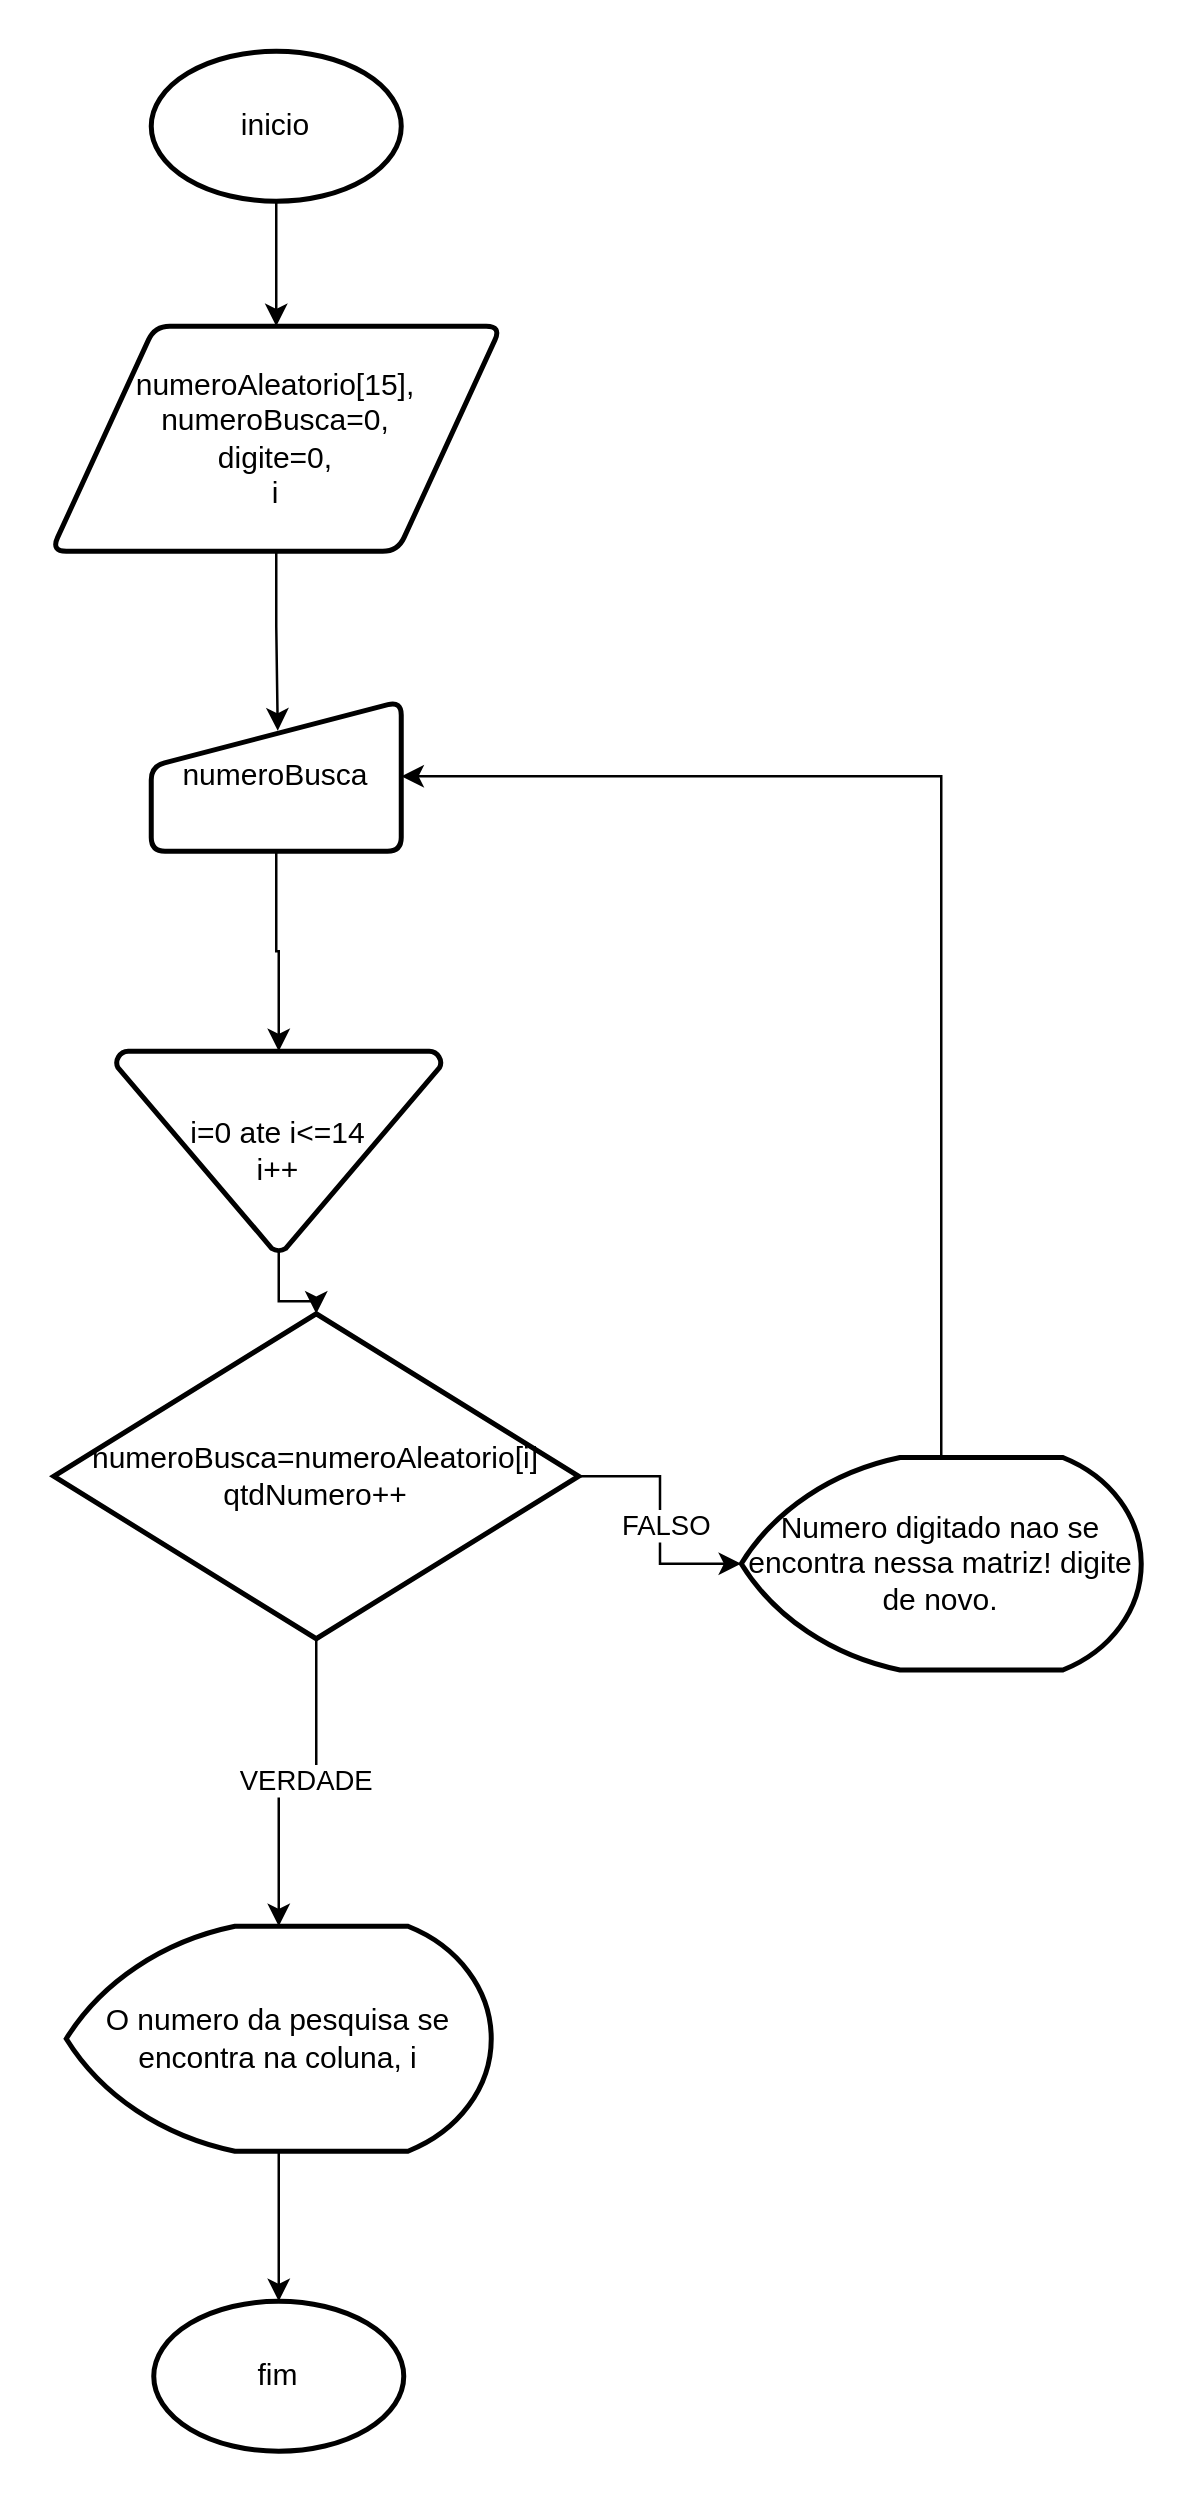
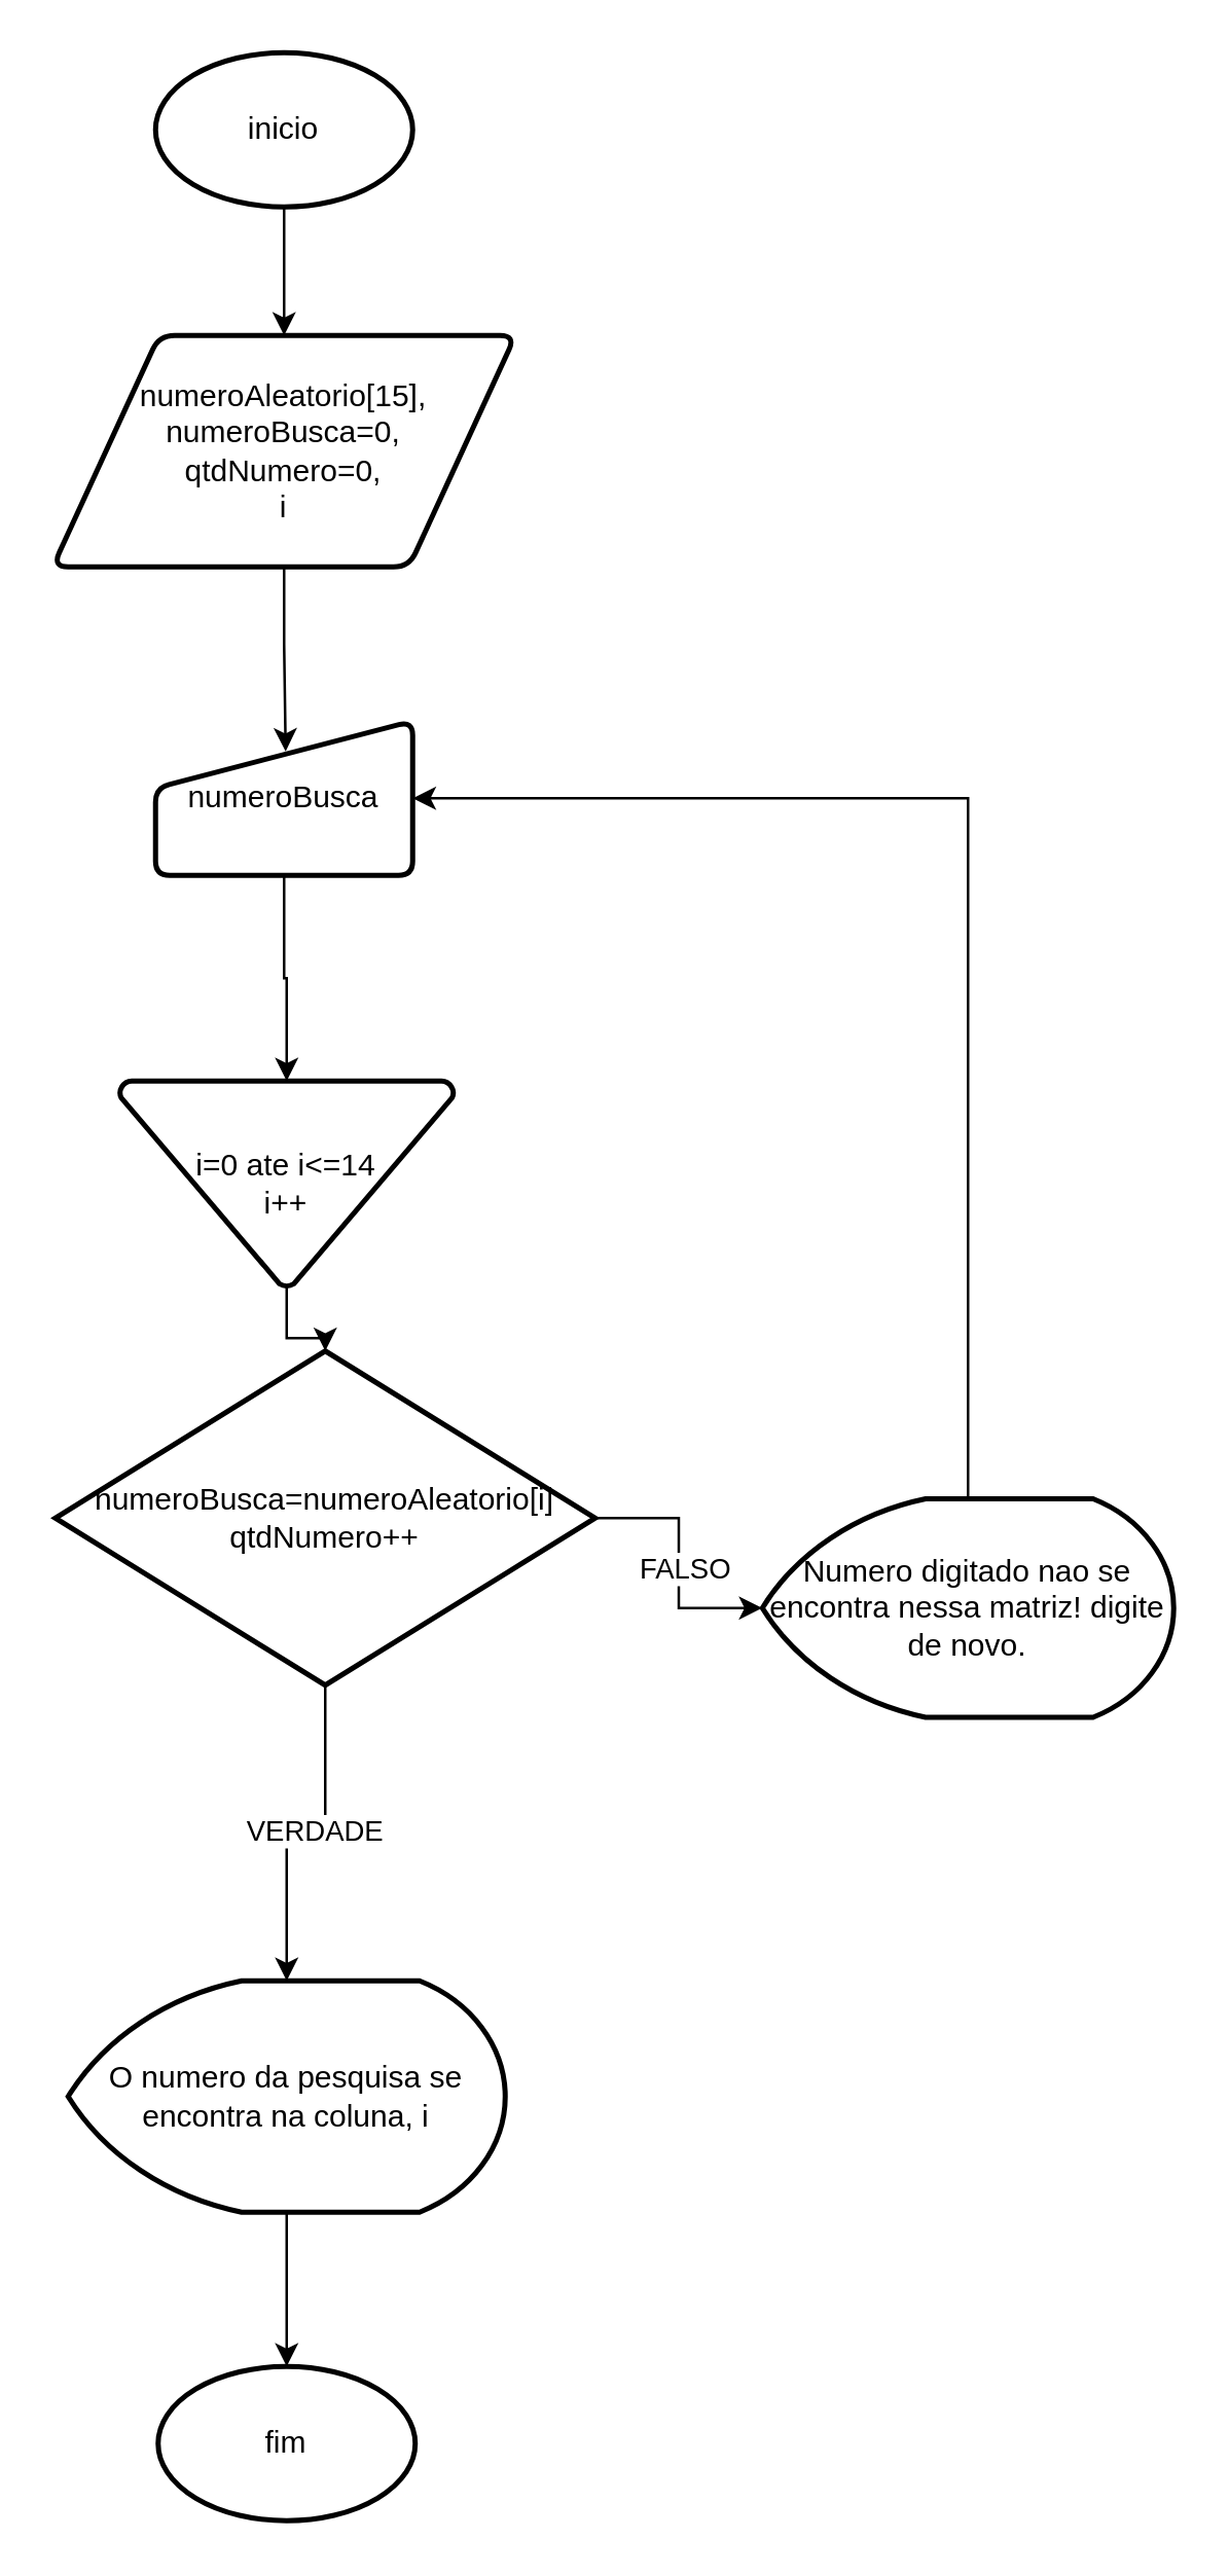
  <mxCell id="0" />
  <mxCell id="1" parent="0" />
  <mxCell id="2" value="" style="edgeStyle=orthogonalEdgeStyle;rounded=0;orthogonalLoop=1;jettySize=auto;html=1;" edge="1" parent="1" source="3" target="5"><mxGeometry relative="1" as="geometry" /></mxCell>
  <mxCell id="3" value="inicio" style="strokeWidth=2;html=1;shape=mxgraph.flowchart.start_1;whiteSpace=wrap;" vertex="1" parent="1"><mxGeometry x="60" y="20" width="100" height="60" as="geometry" /></mxCell>
  <mxCell id="4" value="" style="edgeStyle=orthogonalEdgeStyle;rounded=0;orthogonalLoop=1;jettySize=auto;html=1;entryX=0.506;entryY=0.197;entryDx=0;entryDy=0;entryPerimeter=0;" edge="1" parent="1" source="5" target="7"><mxGeometry relative="1" as="geometry" /></mxCell>
- <mxCell id="5" value="numeroAleatorio[15],&lt;div&gt;numeroBusca=0,&lt;/div&gt;&lt;div&gt;digite=0,&lt;/div&gt;&lt;div&gt;i&lt;/div&gt;" style="shape=parallelogram;html=1;strokeWidth=2;perimeter=parallelogramPerimeter;whiteSpace=wrap;rounded=1;arcSize=12;size=0.23;" vertex="1" parent="1"><mxGeometry x="20" y="130" width="180" height="90" as="geometry" /></mxCell>
+ <mxCell id="5" value="numeroAleatorio[15],&lt;div&gt;numeroBusca=0,&lt;/div&gt;&lt;div&gt;qtdNumero=0,&lt;/div&gt;&lt;div&gt;i&lt;/div&gt;" style="shape=parallelogram;html=1;strokeWidth=2;perimeter=parallelogramPerimeter;whiteSpace=wrap;rounded=1;arcSize=12;size=0.23;" vertex="1" parent="1"><mxGeometry x="20" y="130" width="180" height="90" as="geometry" /></mxCell>
  <mxCell id="6" value="" style="edgeStyle=orthogonalEdgeStyle;rounded=0;orthogonalLoop=1;jettySize=auto;html=1;" edge="1" parent="1" source="7" target="9"><mxGeometry relative="1" as="geometry" /></mxCell>
  <mxCell id="7" value="numeroBusca" style="html=1;strokeWidth=2;shape=manualInput;whiteSpace=wrap;rounded=1;size=26;arcSize=11;" vertex="1" parent="1"><mxGeometry x="60" y="280" width="100" height="60" as="geometry" /></mxCell>
  <mxCell id="8" value="" style="edgeStyle=orthogonalEdgeStyle;rounded=0;orthogonalLoop=1;jettySize=auto;html=1;" edge="1" parent="1" source="9" target="14"><mxGeometry relative="1" as="geometry" /></mxCell>
  <mxCell id="9" value="i=0 ate i&amp;lt;=14&lt;div&gt;i++&lt;/div&gt;" style="strokeWidth=2;html=1;shape=mxgraph.flowchart.merge_or_storage;whiteSpace=wrap;" vertex="1" parent="1"><mxGeometry x="46" y="420" width="130" height="80" as="geometry" /></mxCell>
  <mxCell id="10" value="" style="edgeStyle=orthogonalEdgeStyle;rounded=0;orthogonalLoop=1;jettySize=auto;html=1;" edge="1" parent="1" source="14" target="16"><mxGeometry relative="1" as="geometry" /></mxCell>
  <mxCell id="11" value="VERDADE" style="edgeLabel;html=1;align=center;verticalAlign=middle;resizable=0;points=[];" vertex="1" connectable="0" parent="10"><mxGeometry x="-0.039" y="-1" relative="1" as="geometry"><mxPoint as="offset" /></mxGeometry></mxCell>
  <mxCell id="12" value="" style="edgeStyle=orthogonalEdgeStyle;rounded=0;orthogonalLoop=1;jettySize=auto;html=1;" edge="1" parent="1" source="14" target="18"><mxGeometry relative="1" as="geometry" /></mxCell>
  <mxCell id="13" value="FALSO" style="edgeLabel;html=1;align=center;verticalAlign=middle;resizable=0;points=[];" vertex="1" connectable="0" parent="12"><mxGeometry x="0.035" y="2" relative="1" as="geometry"><mxPoint as="offset" /></mxGeometry></mxCell>
  <mxCell id="14" value="numeroBusca=numeroAleatorio[i]&lt;div&gt;qtdNumero++&lt;/div&gt;" style="strokeWidth=2;html=1;shape=mxgraph.flowchart.decision;whiteSpace=wrap;" vertex="1" parent="1"><mxGeometry x="21" y="525" width="210" height="130" as="geometry" /></mxCell>
  <mxCell id="15" value="" style="edgeStyle=orthogonalEdgeStyle;rounded=0;orthogonalLoop=1;jettySize=auto;html=1;" edge="1" parent="1" source="16" target="19"><mxGeometry relative="1" as="geometry" /></mxCell>
  <mxCell id="16" value="O numero da pesquisa se encontra na coluna, i" style="strokeWidth=2;html=1;shape=mxgraph.flowchart.display;whiteSpace=wrap;" vertex="1" parent="1"><mxGeometry x="26" y="770" width="170" height="90" as="geometry" /></mxCell>
  <mxCell id="17" style="edgeStyle=orthogonalEdgeStyle;rounded=0;orthogonalLoop=1;jettySize=auto;html=1;entryX=1;entryY=0.5;entryDx=0;entryDy=0;exitX=0.5;exitY=0;exitDx=0;exitDy=0;exitPerimeter=0;" edge="1" parent="1" source="18" target="7"><mxGeometry relative="1" as="geometry" /></mxCell>
  <mxCell id="18" value="Numero digitado nao se encontra nessa matriz! digite de novo." style="strokeWidth=2;html=1;shape=mxgraph.flowchart.display;whiteSpace=wrap;movable=1;resizable=1;rotatable=1;deletable=1;editable=1;locked=0;connectable=1;" vertex="1" parent="1"><mxGeometry x="296" y="582.5" width="160" height="85" as="geometry" /></mxCell>
  <mxCell id="19" value="fim" style="strokeWidth=2;html=1;shape=mxgraph.flowchart.start_1;whiteSpace=wrap;" vertex="1" parent="1"><mxGeometry x="61" y="920" width="100" height="60" as="geometry" /></mxCell>
